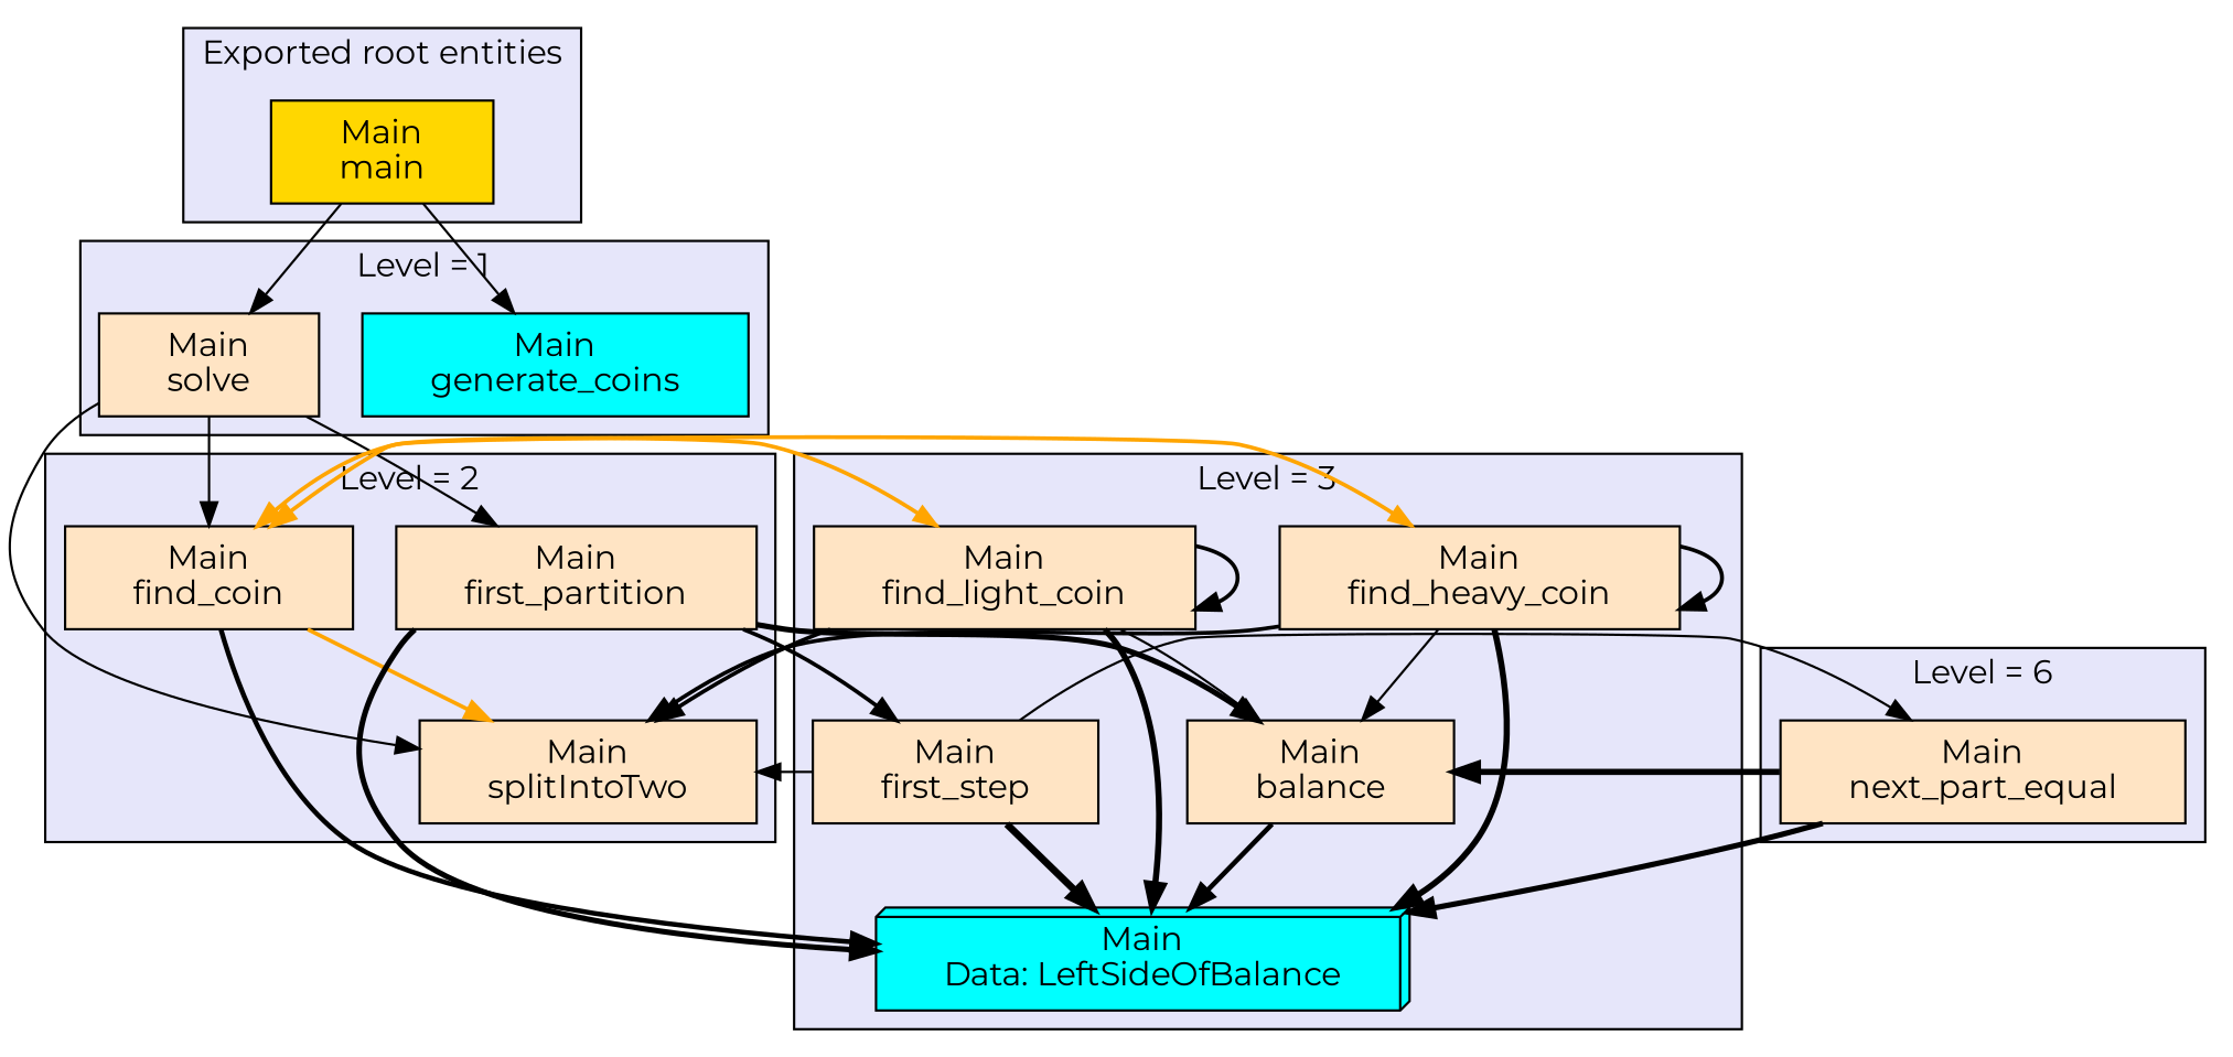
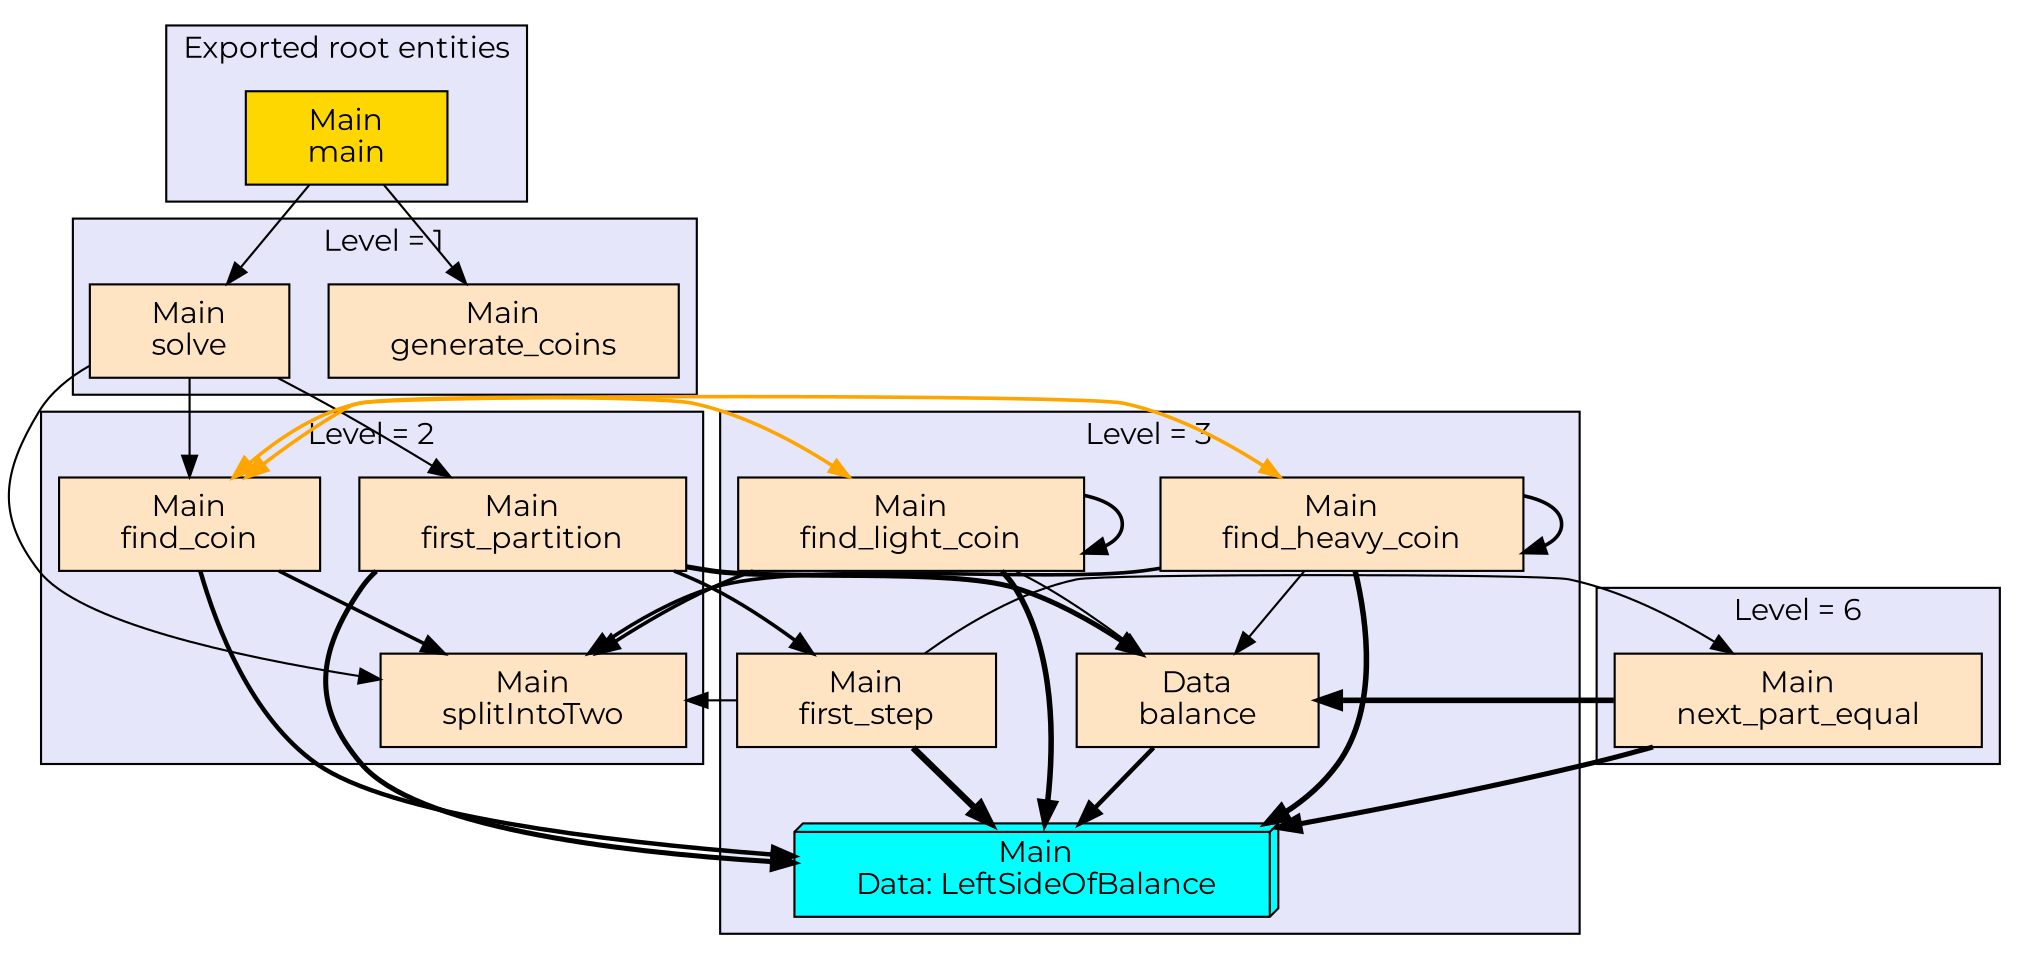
  digraph {
    fontname=Montserrat
    node [fillcolor=bisque fontname=Montserrat margin="0.4,0.1" shape=box style="filled,solid"]
    edge [color=black fontname=Montserrat penwidth=1]
-   n1 [fillcolor=cyan label="Main\ngenerate_coins"]
+   n1 [label="Main\ngenerate_coins"]
    n2 [label="Main\nsolve"]
    n3 [fillcolor=gold label="Main\nmain"]
    n4 [label="Main\nfind_coin"]
    n5 [label="Main\nfirst_partition"]
    n6 [label="Main\nsplitIntoTwo"]
    n7 [fillcolor=cyan label="Main\nData: LeftSideOfBalance" shape=box3d]
-   n8 [label="Main\nbalance"]
+   n8 [label="Data\nbalance"]
    n9 [label="Main\nfind_heavy_coin"]
    n10 [label="Main\nfind_light_coin"]
    n11 [label="Main\nfirst_step"]
    n12 [label="Main\nnext_part_equal"]
    subgraph cluster_1 {
      fillcolor=lavender
      label="Level = 1"
      style=filled
      n1
      n2
    }
    subgraph cluster_2 {
      fillcolor=lavender
      label="Exported root entities"
      style=filled
      n3
    }
    subgraph cluster_3 {
      fillcolor=lavender
      label="Level = 2"
      style=filled
      n4
      n5
      n6
    }
    subgraph cluster_4 {
      fillcolor=lavender
      label="Level = 3"
      style=filled
      n7
      n8
      n9
      n10
      n11
    }
    subgraph cluster_5 {
      fillcolor=lavender
      label="Level = 6"
      style=filled
      n12
    }
    n2 -> n4
    n2 -> n5
    n2 -> n6
    n3 -> n1
    n3 -> n2
-   n4 -> n6 [color=orange penwidth=1.6931471805599454]
+   n4 -> n6 [penwidth=1.6931471805599454]
    n4 -> n7 [penwidth=2.09861228866811]
    n4 -> n9 [color=orange]
    n4 -> n10 [color=orange]
    n5 -> n7 [penwidth=2.386294361119891]
    n5 -> n8 [penwidth=2.386294361119891]
    n5 -> n11 [penwidth=1.6931471805599454]
    n8 -> n7 [penwidth=2.09861228866811]
    n9 -> n4 [color=orange penwidth=1.6931471805599454]
    n9 -> n6 [penwidth=1.6931471805599454]
    n9 -> n7 [penwidth=2.6094379124341005]
    n9 -> n8
    n9 -> n9 [penwidth=1.6931471805599454]
    n10 -> n4 [color=orange penwidth=1.6931471805599454]
    n10 -> n6 [penwidth=1.6931471805599454]
    n10 -> n7 [penwidth=2.6094379124341005]
    n10 -> n8
    n10 -> n10 [penwidth=1.6931471805599454]
    n11 -> n6
    n11 -> n7 [penwidth=3.0794415416798357]
    n11 -> n12
    n12 -> n7 [penwidth=2.386294361119891]
    n12 -> n8 [penwidth=2.6094379124341005]
  }
